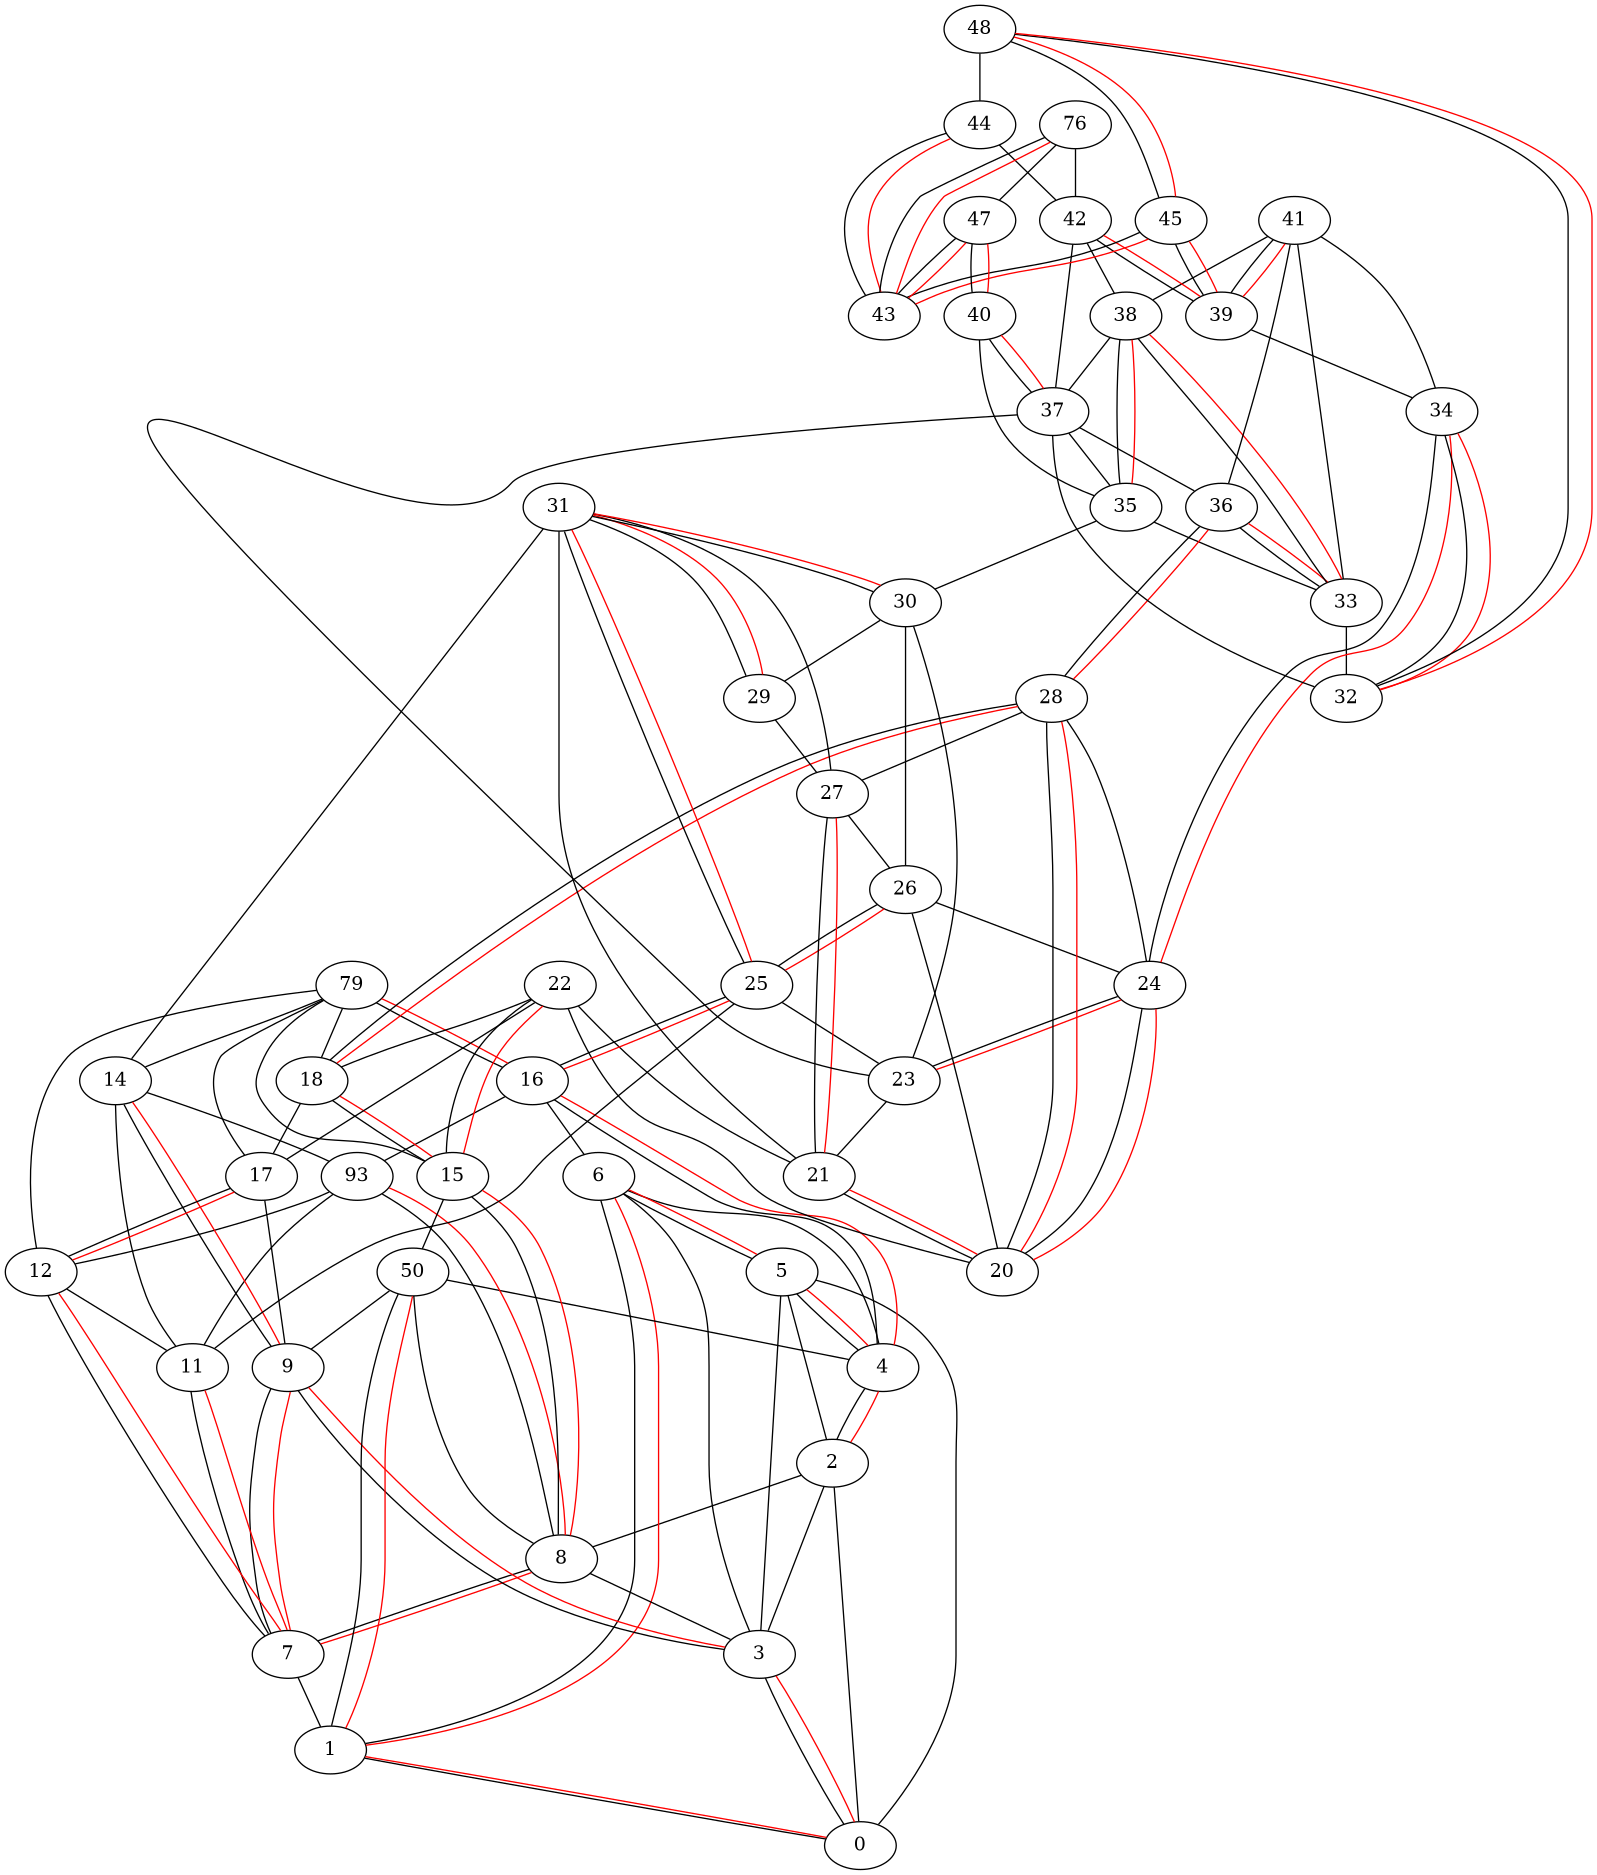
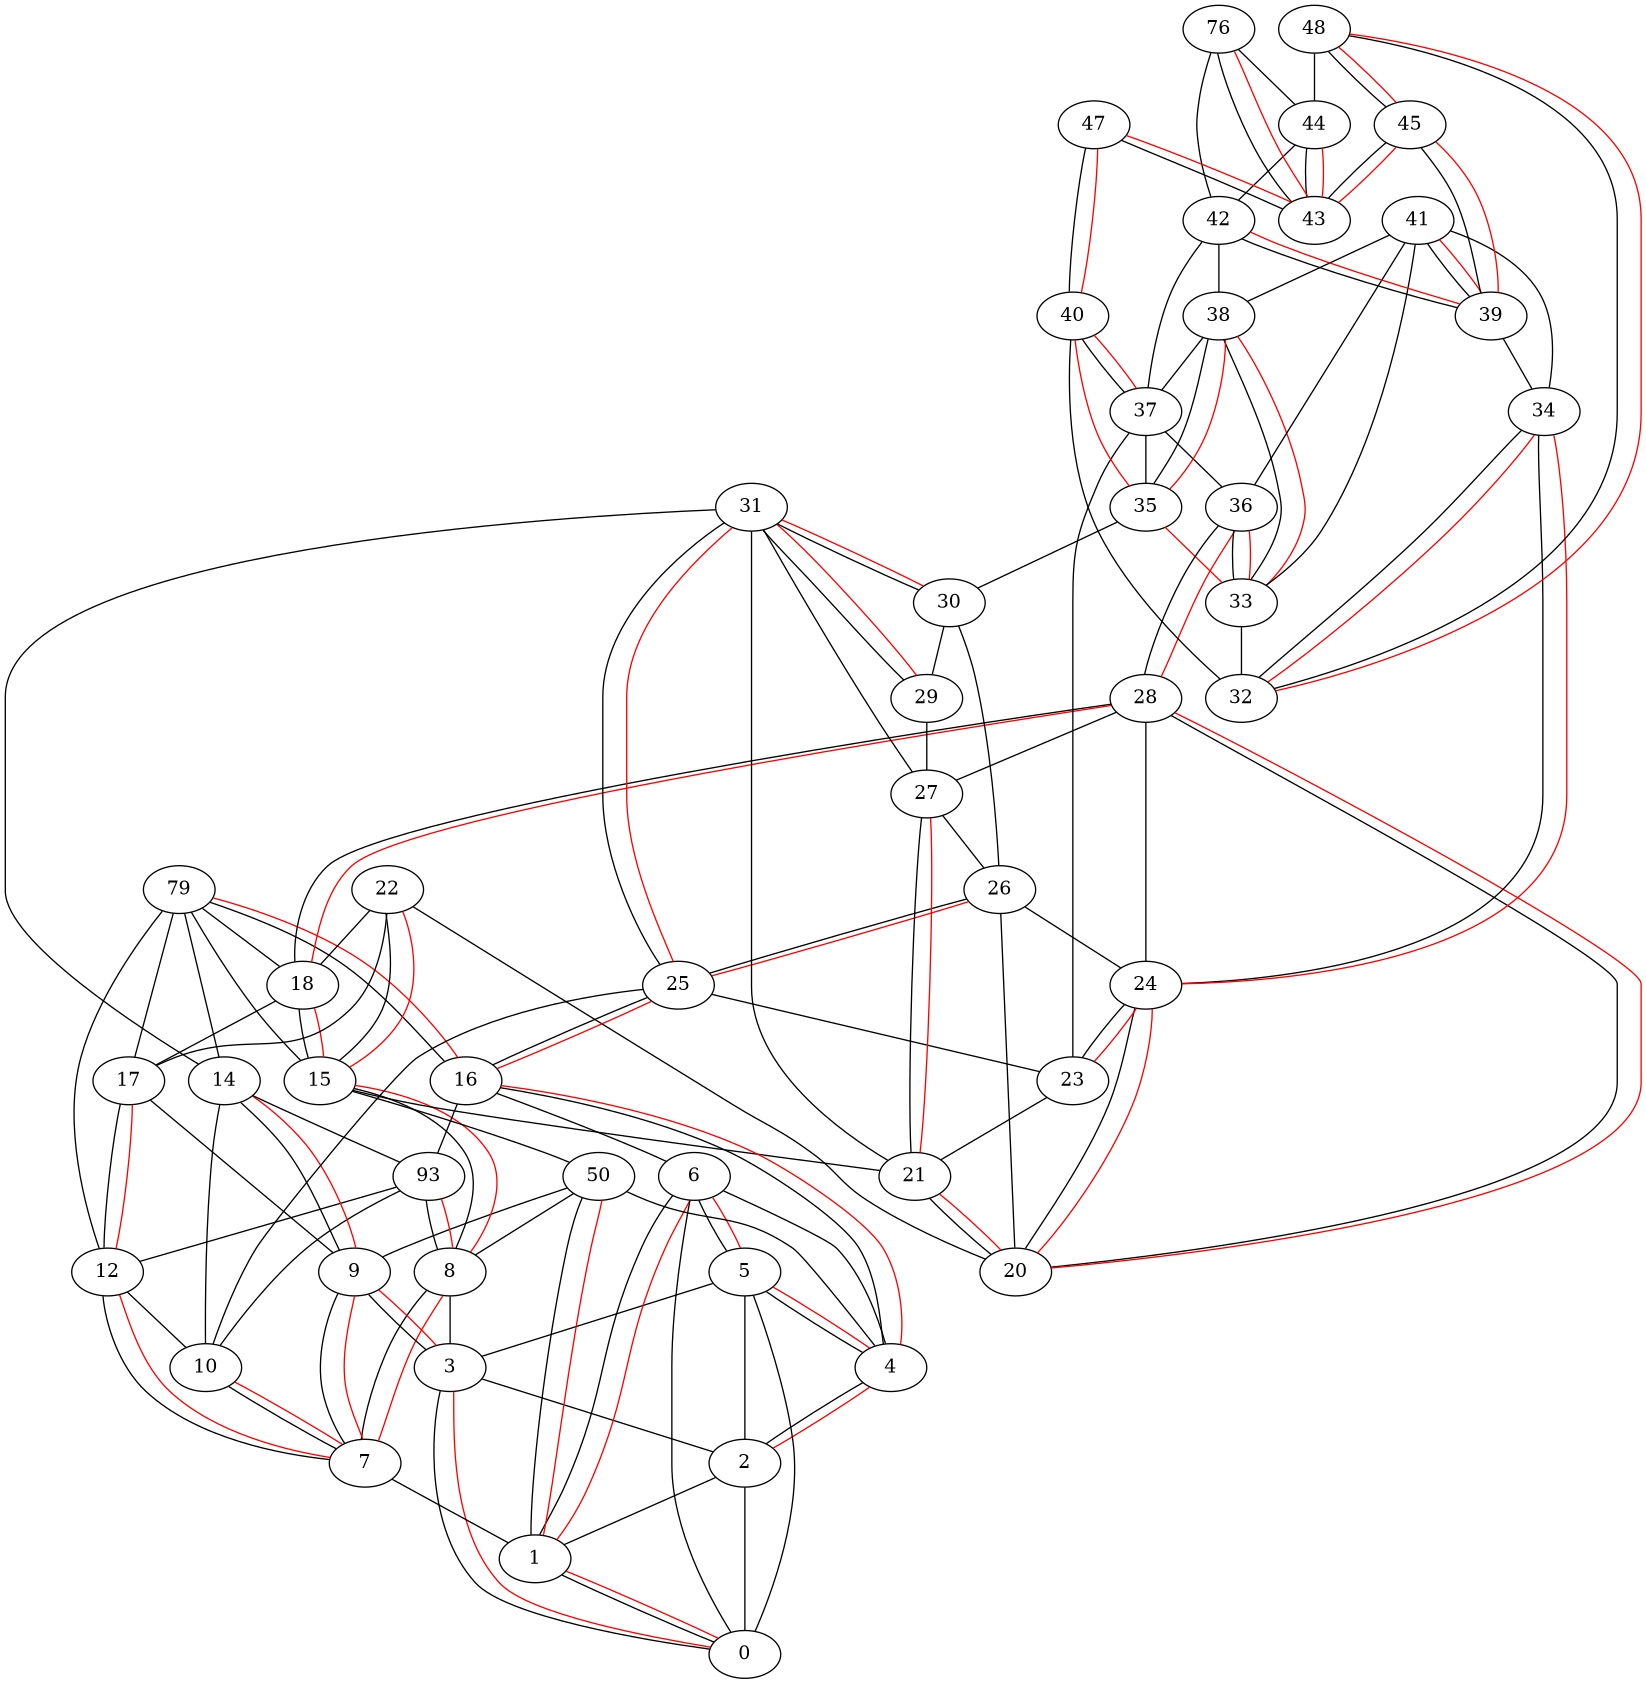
  graph {
    1
    0
    2
    3
    4
    5
    6
    7
    8
    9
    n11 [label=50]
-   11
+   11 [label=10]
    12
    n14 [label=93]
    14
    15
    16
    17
    18
    n20 [label=79]
    21
    20
    22
    23
    24
    25
    26
    27
    28
    29
    30
    31
    33
    32
    34
    35
    36
    37
    38
    39
    40
    41
    42
    44
    43
    45
    n47 [label=76]
    47
    48
    1 -- 0 [weight=7]
    1 -- 0 [color=red]
-   2 -- 8 [weight=32]
+   2 -- 1 [weight=32]
    2 -- 0 [weight=99]
    3 -- 0 [weight=20]
    3 -- 0 [color=red]
    3 -- 2 [weight=64]
    4 -- 2 [weight=7]
    4 -- 2 [color=red]
    5 -- 0 [weight=27]
    5 -- 2 [weight=15]
    5 -- 3 [weight=95]
    5 -- 4 [weight=13]
    5 -- 4 [color=red]
    6 -- 1 [weight=27]
    6 -- 1 [color=red]
-   6 -- 3 [weight=43]
+   6 -- 0 [weight=43]
    6 -- 4 [weight=39]
    6 -- 5 [weight=17]
    6 -- 5 [color=red]
    7 -- 1 [weight=56]
    8 -- 3 [weight=68]
    8 -- 7 [weight=15]
    8 -- 7 [color=red]
    9 -- 3 [weight=5]
    9 -- 3 [color=red]
    9 -- 7 [weight=22]
    9 -- 7 [color=red]
    n11 -- 1 [weight=19]
    n11 -- 1 [color=red]
    n11 -- 4 [weight=28]
    n11 -- 8 [weight=44]
    n11 -- 9 [weight=26]
    11 -- 7 [weight=2]
    11 -- 7 [color=red]
    12 -- 7 [weight=31]
    12 -- 7 [color=red]
    12 -- 11 [weight=45]
    n14 -- 8 [weight=18]
    n14 -- 8 [color=red]
    n14 -- 11 [weight=68]
    n14 -- 12 [weight=62]
    14 -- 9 [weight=51]
    14 -- 9 [color=red]
    14 -- 11 [weight=85]
    14 -- n14 [weight=54]
    15 -- 8 [weight=9]
    15 -- 8 [color=red]
    15 -- n11 [weight=57]
    16 -- 4 [weight=8]
    16 -- 4 [color=red]
    16 -- 6 [weight=63]
    16 -- n14 [weight=68]
    17 -- 9 [weight=47]
    17 -- 12 [weight=26]
    17 -- 12 [color=red]
    18 -- 15 [weight=15]
    18 -- 15 [color=red]
    18 -- 17 [weight=89]
    n20 -- 12 [weight=95]
    n20 -- 14 [weight=67]
    n20 -- 15 [weight=58]
    n20 -- 16 [weight=17]
    n20 -- 16 [color=red]
    n20 -- 17 [weight=54]
    n20 -- 18 [weight=41]
    21 -- 20 [weight=32]
    21 -- 20 [color=red]
    22 -- 15 [weight=7]
    22 -- 15 [color=red]
    22 -- 17 [weight=39]
    22 -- 18 [weight=51]
-   22 -- 21 [weight=85]
+   15 -- 21 [weight=85]
    22 -- 20 [weight=44]
    23 -- 21 [weight=55]
    24 -- 20 [weight=18]
    24 -- 20 [color=red]
    24 -- 23 [weight=2]
    24 -- 23 [color=red]
    25 -- 11 [weight=70]
    25 -- 16 [weight=8]
    25 -- 16 [color=red]
    25 -- 23 [weight=66]
    26 -- 20 [weight=99]
    26 -- 24 [weight=52]
    26 -- 25 [weight=3]
    26 -- 25 [color=red]
    27 -- 21 [weight=6]
    27 -- 21 [color=red]
    27 -- 26 [weight=44]
    28 -- 18 [weight=9]
    28 -- 18 [color=red]
    28 -- 20 [weight=14]
    28 -- 20 [color=red]
    28 -- 24 [weight=75]
    28 -- 27 [weight=92]
    29 -- 27 [weight=57]
-   30 -- 23 [weight=52]
    30 -- 26 [weight=84]
    30 -- 29 [weight=47]
    31 -- 14 [weight=99]
    31 -- 21 [weight=79]
    31 -- 25 [weight=13]
    31 -- 25 [color=red]
    31 -- 27 [weight=52]
    31 -- 29 [weight=42]
    31 -- 29 [color=red]
    31 -- 30 [weight=47]
    31 -- 30 [color=red]
    33 -- 32 [weight=87]
    34 -- 24 [weight=31]
    34 -- 24 [color=red]
    34 -- 32 [weight=27]
    34 -- 32 [color=red]
    35 -- 30 [weight=74]
-   35 -- 33 [weight=63]
+   35 -- 33 [weight=63 color=red]
    36 -- 28 [weight=40]
    36 -- 28 [color=red]
    36 -- 33 [weight=45]
    36 -- 33 [color=red]
    37 -- 23 [weight=77]
    37 -- 35 [weight=77]
    37 -- 36 [weight=65]
    38 -- 33 [weight=10]
    38 -- 33 [color=red]
    38 -- 35 [weight=7]
    38 -- 35 [color=red]
    38 -- 37 [weight=73]
    39 -- 34 [weight=48]
-   37 -- 32 [weight=77]
-   40 -- 35 [weight=95]
+   40 -- 32 [weight=77]
+   40 -- 35 [weight=95 color=red]
    40 -- 37 [weight=65]
    40 -- 37 [color=red]
    41 -- 33 [weight=75]
    41 -- 34 [weight=46]
    41 -- 36 [weight=72]
    41 -- 38 [weight=53]
    41 -- 39 [weight=38]
    41 -- 39 [color=red]
    42 -- 37 [weight=61]
    42 -- 38 [weight=99]
    42 -- 39 [weight=41]
    42 -- 39 [color=red]
    44 -- 42 [weight=79]
    44 -- 43 [weight=26]
    44 -- 43 [color=red]
    45 -- 39 [weight=8]
    45 -- 39 [color=red]
    45 -- 43 [weight=23]
    45 -- 43 [color=red]
    n47 -- 42 [weight=50]
-   n47 -- 47 [weight=50]
+   n47 -- 44 [weight=50]
    n47 -- 43 [weight=45]
    n47 -- 43 [color=red]
    47 -- 40 [weight=28]
    47 -- 40 [color=red]
    47 -- 43 [weight=34]
    47 -- 43 [color=red]
    48 -- 32 [weight=16]
    48 -- 32 [color=red]
    48 -- 44 [weight=93]
    48 -- 45 [weight=20]
    48 -- 45 [color=red]
  }
